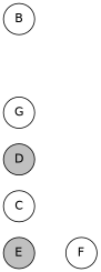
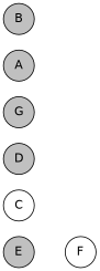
  graph {
    mindist=.1
    rankdir=LR
    node [fillcolor=gray fontname=Helvetica margin=0 shape=circle style=filled]
    edge [style=invis]
    E
    F [fillcolor=white]
    C [fillcolor=white]
    D
-   G [fillcolor=white]
-   B [fillcolor=white]
+   G
+   A
+   B
    subgraph sub_1 {
      E
      F
    }
    E -- F
    F -- F
  }
